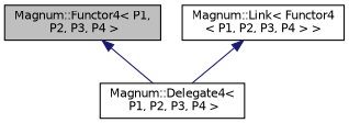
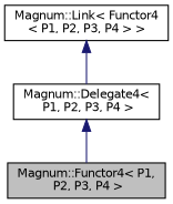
  digraph {
    node [color=black fillcolor=white fontname=Helvetica fontsize=10 shape=record style=filled]
    edge [color=midnightblue dir=back fontname=Helvetica fontsize=10 labelfontname=Helvetica labelfontsize=10 style=solid]
    n1 [fillcolor=grey75 fontcolor=black height=0.2 label="Magnum::Functor4\< P1,\l P2, P3, P4 \>" width=0.4]
    n2 [height=0.2 label="Magnum::Delegate4\<\l P1, P2, P3, P4 \>" width=0.4]
    n3 [height=0.2 label="Magnum::Link\< Functor4\l\< P1, P2, P3, P4 \> \>" width=0.4]
-   n1 -> n2
+   n2 -> n1
    n3 -> n2
  }
